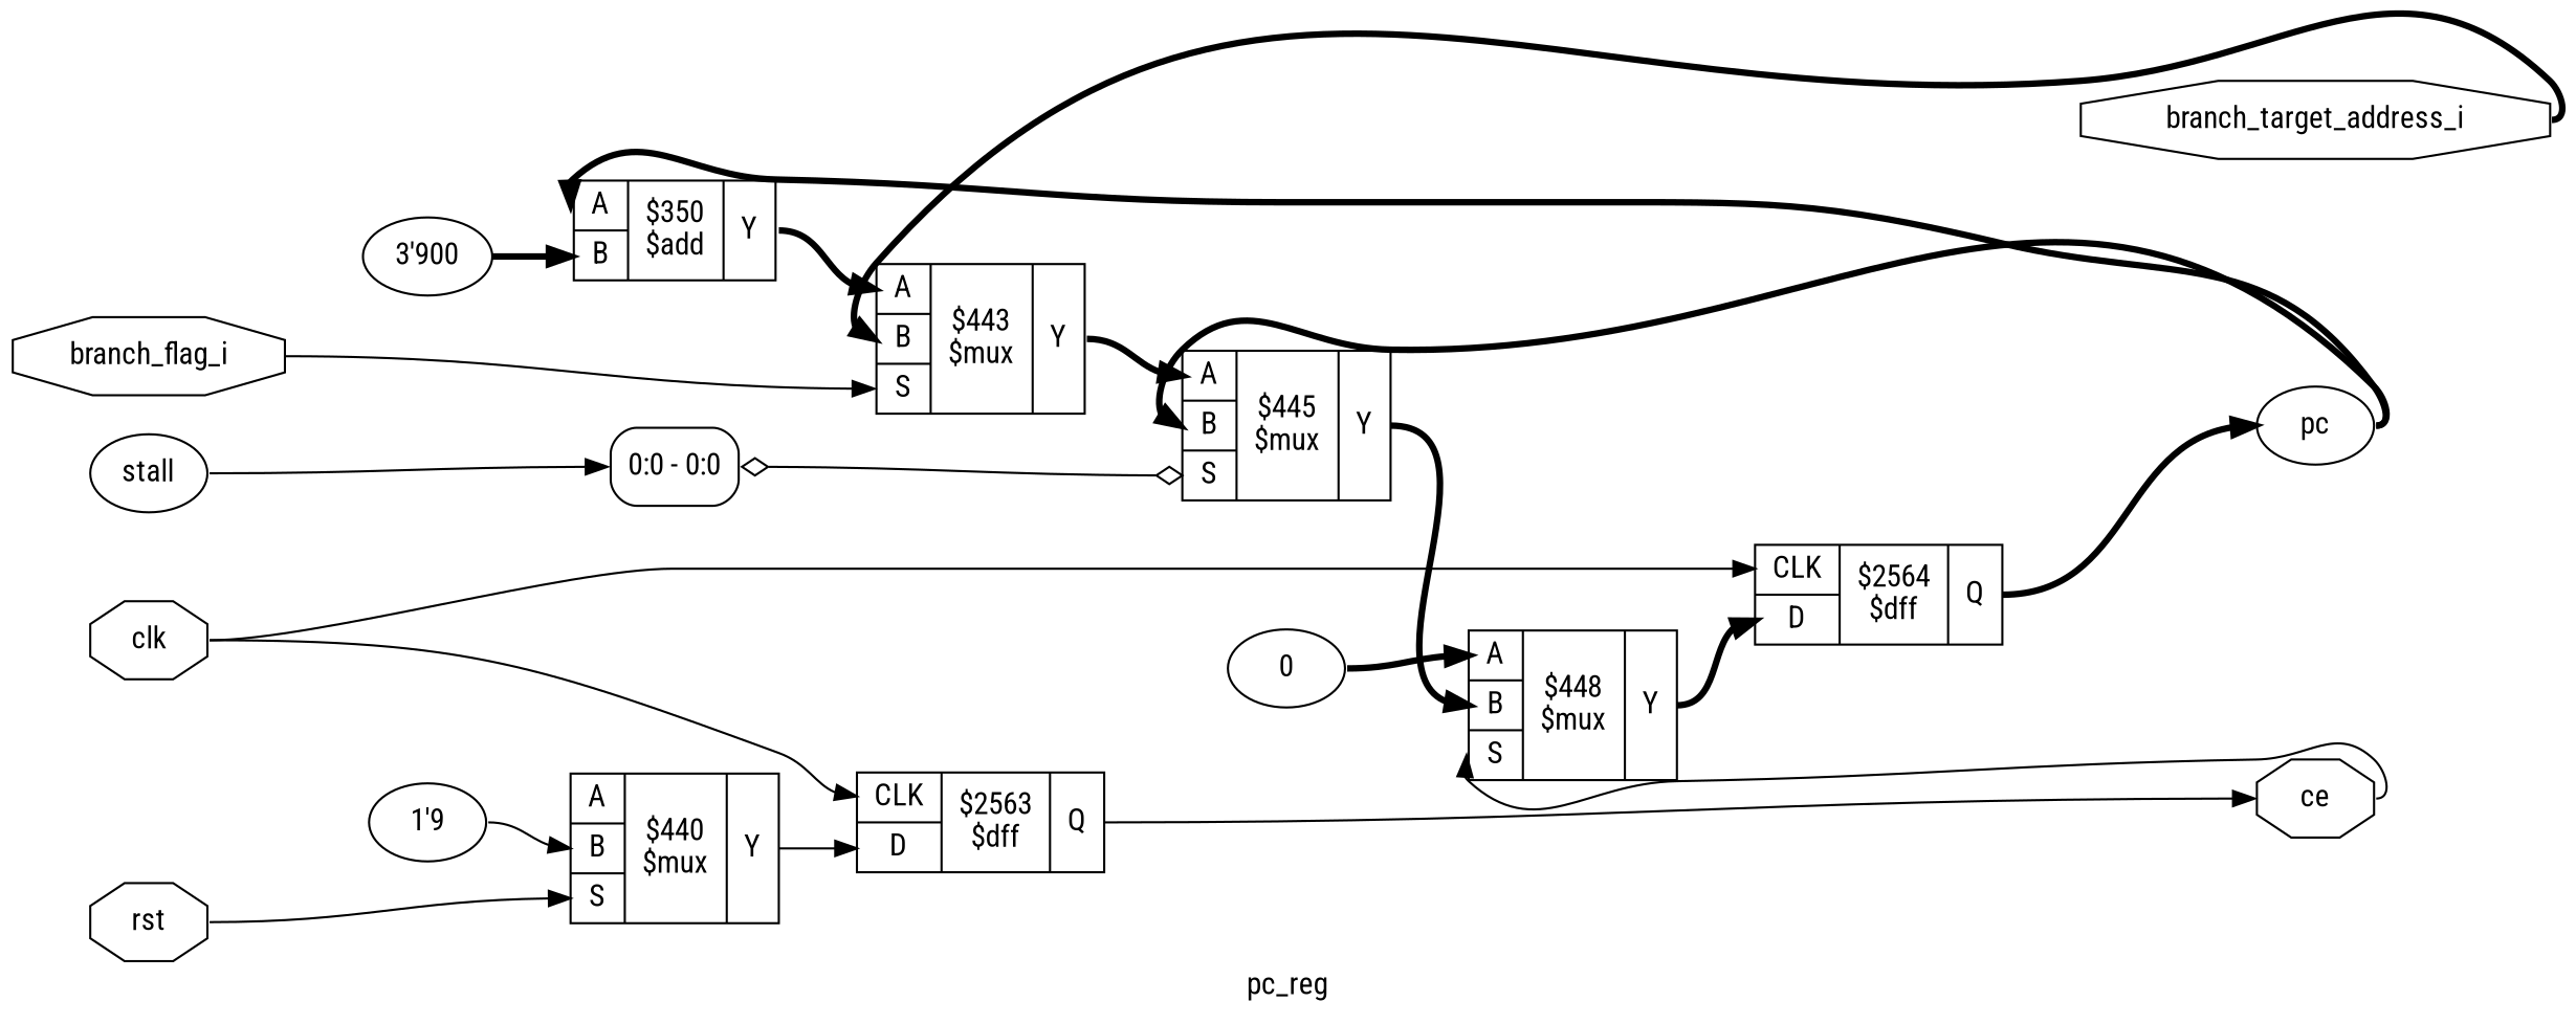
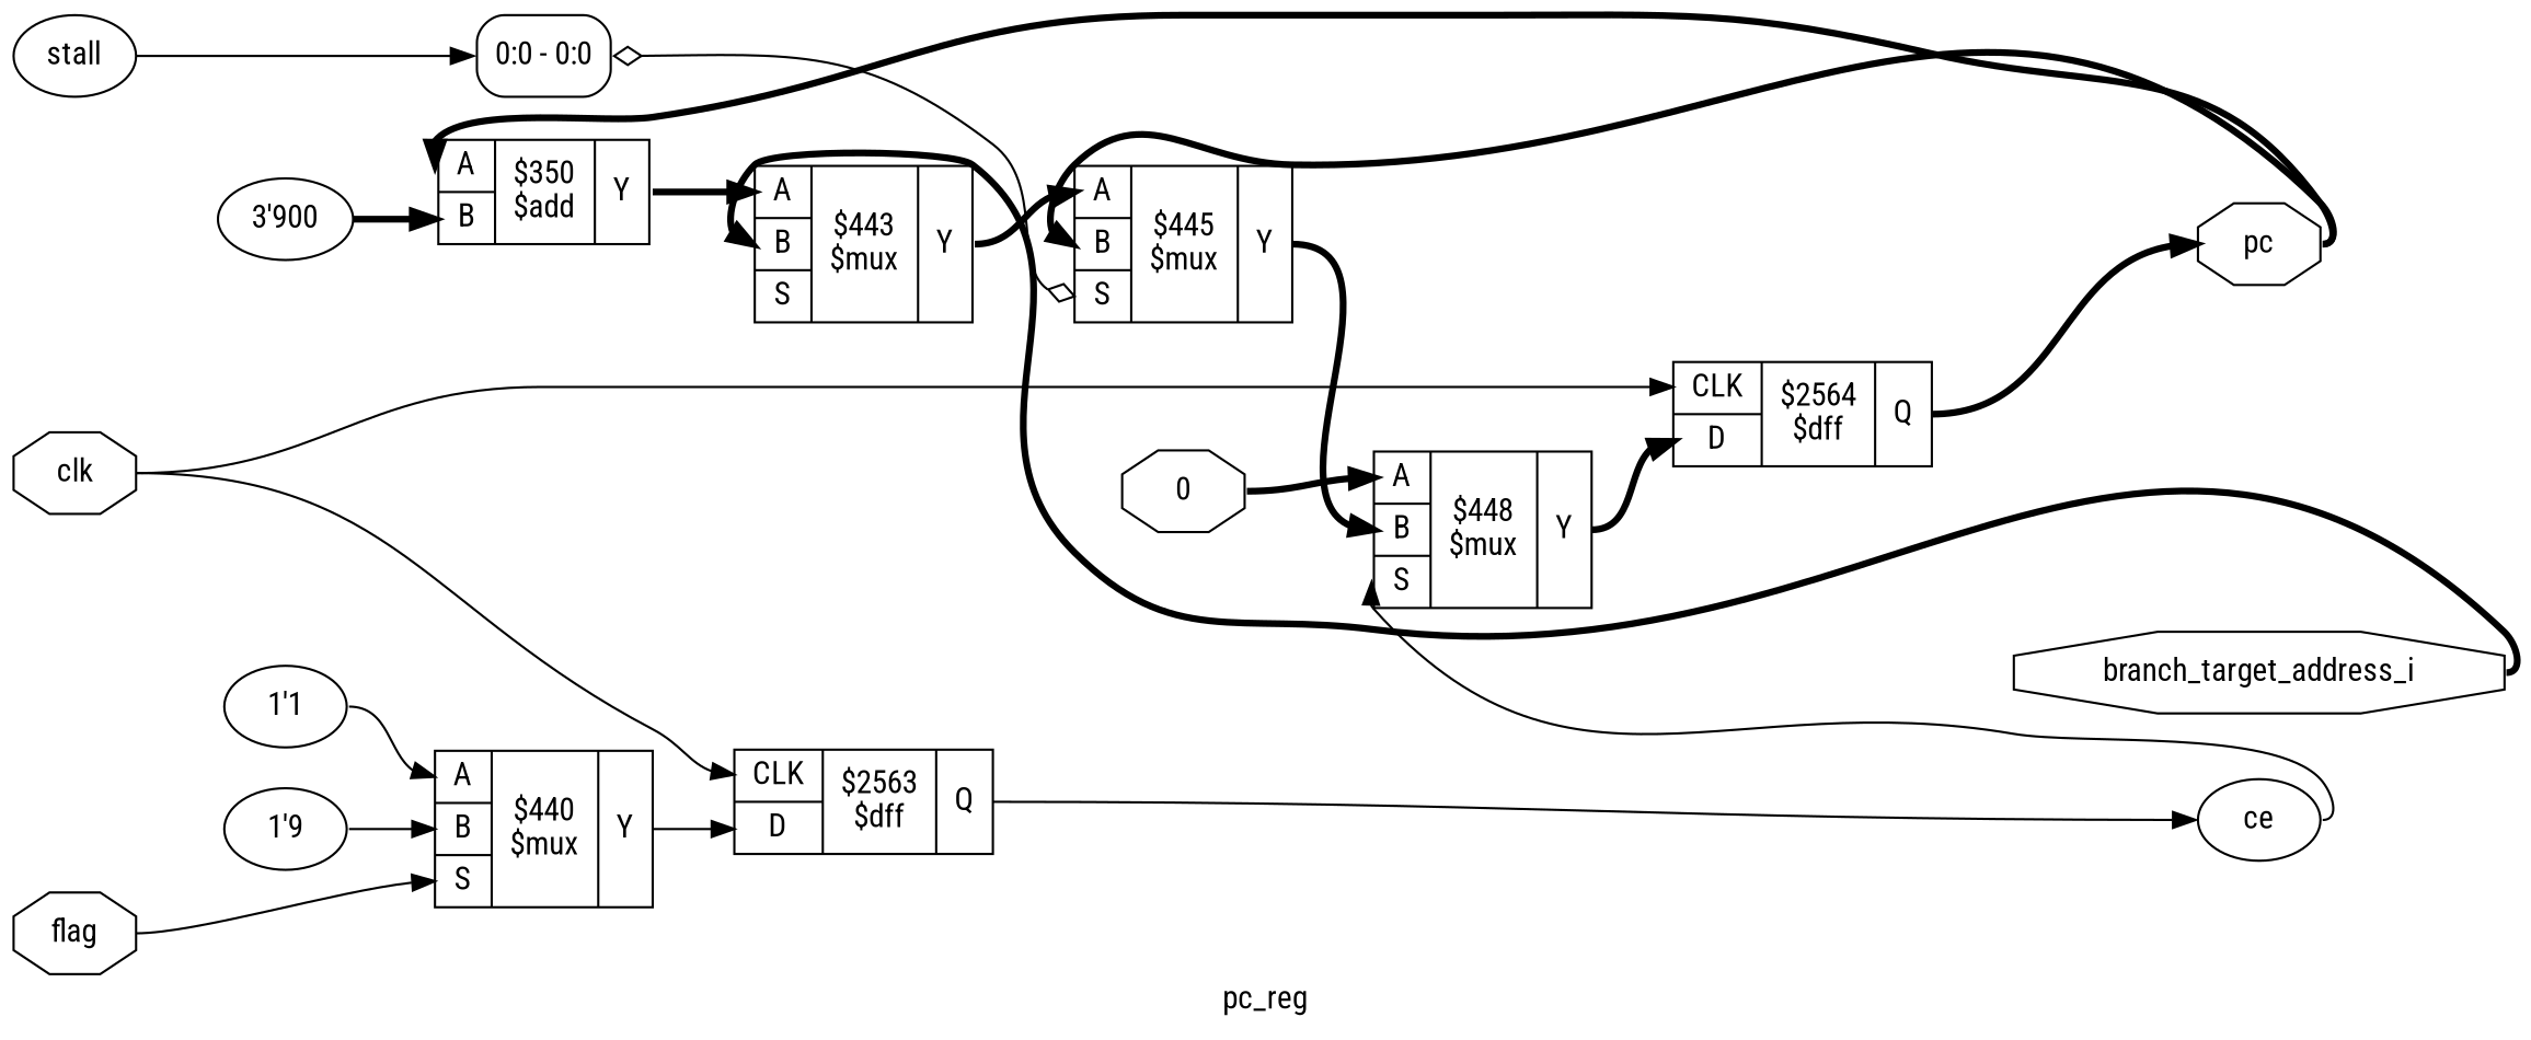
  digraph {
    fontname="Roboto Condensed"
    label=pc_reg
    rankdir=LR
    remincross=true
    node [fontname="Roboto Condensed" shape=record]
    edge [color=black fontname="Roboto Condensed" headport="p14:w" tailport=e]
-   n1 [color=black fontcolor=black label=branch_flag_i shape=octagon]
    n2 [color=black fontcolor=black label=clk shape=octagon]
-   n3 [color=black fontcolor=black label=rst shape=octagon]
+   n3 [color=black fontcolor=black label=flag shape=octagon]
    n4 [color=black fontcolor=black label=stall shape=ellipse]
    n5 [color=black fontcolor=black label=branch_target_address_i shape=octagon]
-   n6 [color=black fontcolor=black label=ce shape=octagon]
-   n7 [color=black fontcolor=black label=pc shape=ellipse]
+   n6 [color=black fontcolor=black label=ce shape=ellipse]
+   n7 [color=black fontcolor=black label=pc shape=octagon]
    n8 [label="{{<p13> A|<p14> B|<p22> S}|$443\n$mux|{<p15> Y}}"]
    n9 [label="{{<p17> CLK|<p18> D}|$2563\n$dff|{<p19> Q}}"]
    n10 [label="{{<p17> CLK|<p18> D}|$2564\n$dff|{<p19> Q}}"]
    n11 [label="{{<p13> A|<p14> B|<p22> S}|$440\n$mux|{<p15> Y}}"]
    n12 [label="<s0> 0:0 - 0:0 " style=rounded]
    n13 [label="{{<p13> A|<p14> B|<p22> S}|$448\n$mux|{<p15> Y}}"]
    n14 [label="{{<p13> A|<p14> B}|$350\n$add|{<p15> Y}}"]
    n15 [label="{{<p13> A|<p14> B|<p22> S}|$445\n$mux|{<p15> Y}}"]
    n16 [label="3'900" shape=""]
+   n17 [label="1'1" shape=""]
    n18 [label="1'9" shape=""]
-   n19 [label=0 shape=""]
+   n19 [label=0 shape=octagon]
    subgraph sub_1 {
      rank=source
-     n1
      n2
      n3
      n4
    }
    subgraph sub_2 {
      rank=sink
      n5
      n6
      n7
    }
-   n1 -> n8 [headport="p22:w"]
    n2 -> n9 [headport="p17:w"]
    n2 -> n10 [headport="p17:w"]
    n3 -> n11 [headport="p22:w"]
    n4 -> n12 [headport="s0:w"]
    n5 -> n8 [style="setlinewidth(3)"]
    n6 -> n13 [headport="p22:w"]
    n7 -> n14 [headport="p13:w" style="setlinewidth(3)"]
    n7 -> n15 [style="setlinewidth(3)"]
    n8 -> n15 [headport="p13:w" style="setlinewidth(3)" tailport="p15:e"]
    n9 -> n6 [headport=w tailport="p19:e"]
    n10 -> n7 [headport=w style="setlinewidth(3)" tailport="p19:e"]
    n11 -> n9 [headport="p18:w" tailport="p15:e"]
    n12 -> n15 [arrowhead=odiamond arrowtail=odiamond dir=both headport="p22:w"]
    n13 -> n10 [headport="p18:w" style="setlinewidth(3)" tailport="p15:e"]
    n14 -> n8 [headport="p13:w" style="setlinewidth(3)" tailport="p15:e"]
    n15 -> n13 [style="setlinewidth(3)" tailport="p15:e"]
    n16 -> n14 [style="setlinewidth(3)"]
+   n17 -> n11 [headport="p13:w"]
    n18 -> n11
    n19 -> n13 [headport="p13:w" style="setlinewidth(3)"]
  }
